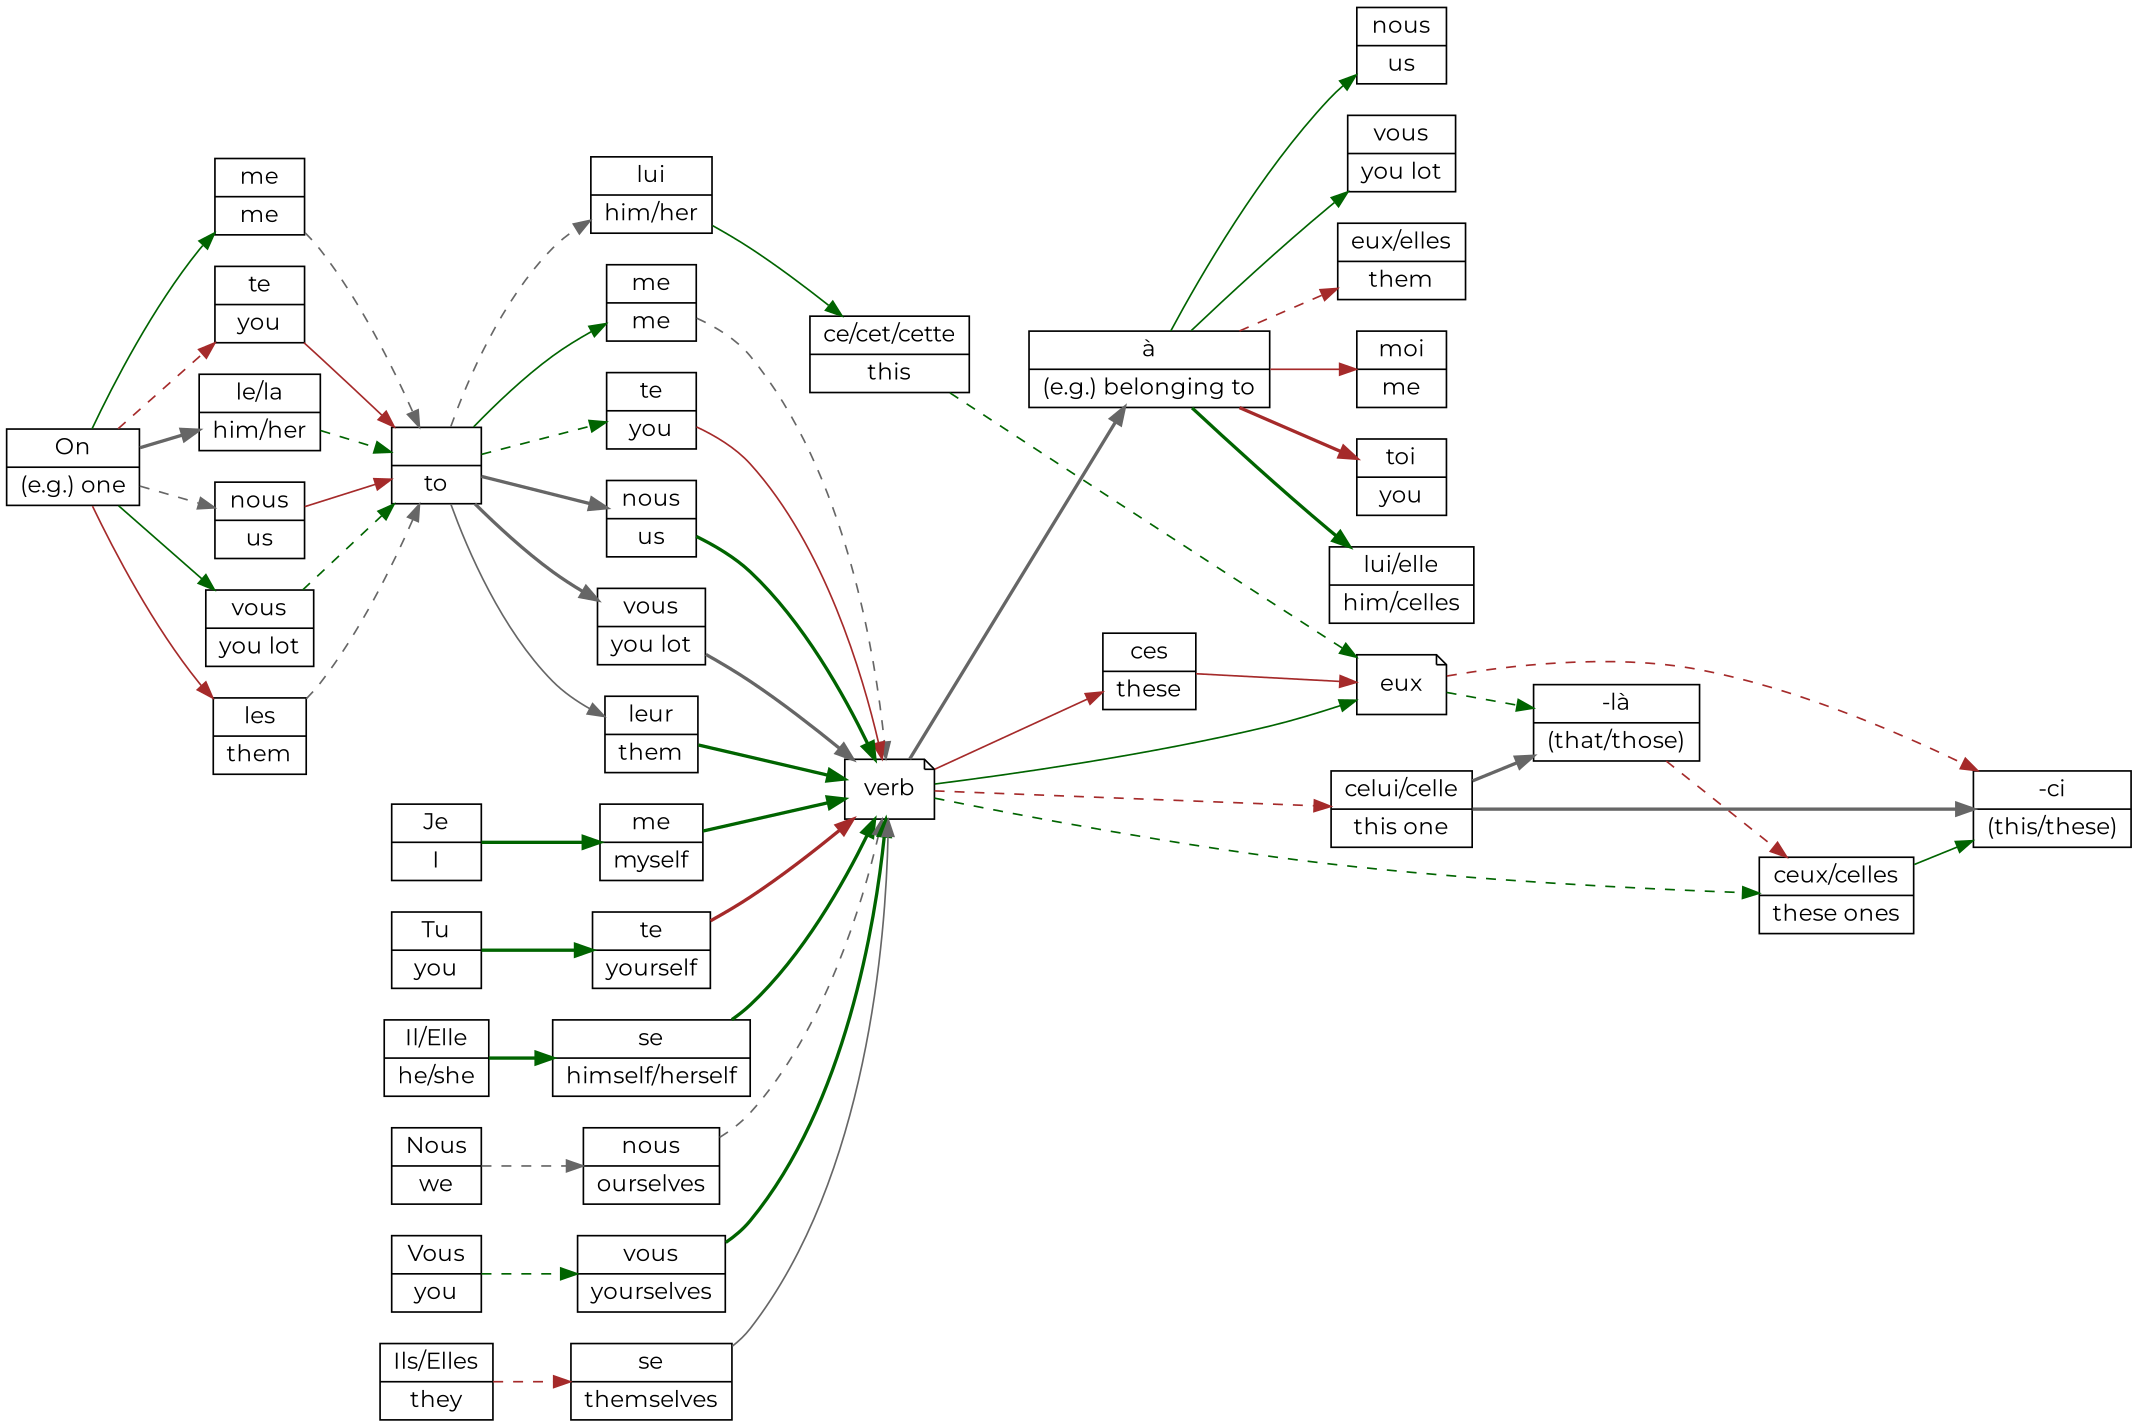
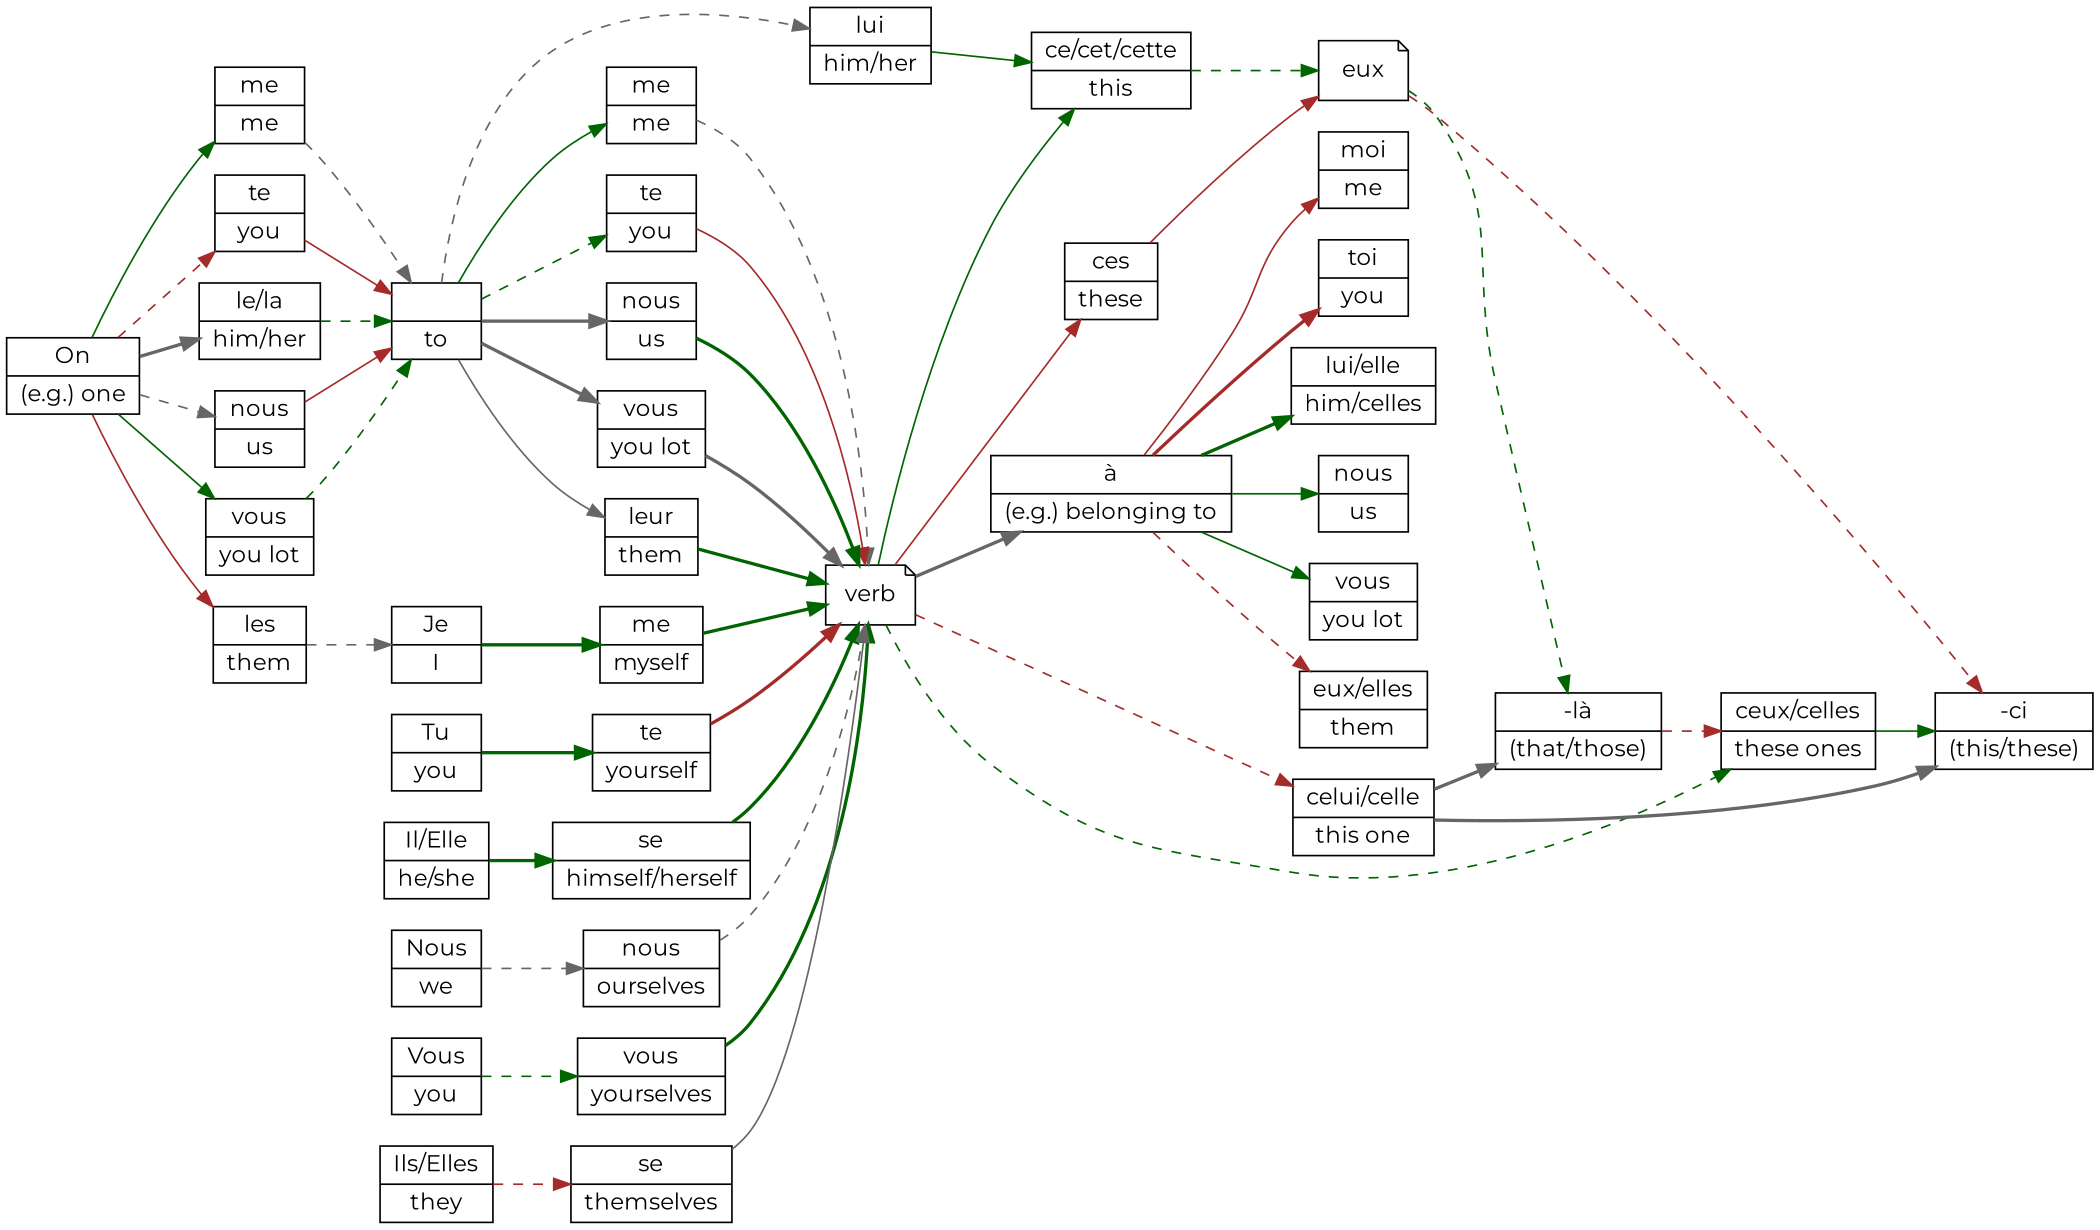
  digraph {
    fontname=Montserrat
    rankdir=LR
    node [fontname=Montserrat shape=record]
    edge [color=darkgreen fontname=Montserrat style=dashed]
    n1 [label="{On}|{(e.g.) one}"]
    n2 [label="{me}|{me}"]
    n3 [label="{te}|{you}"]
    n4 [label="{le/la}|{him/her}"]
    n5 [label="{nous}|{us}"]
    n6 [label="{vous}|{you lot}"]
    n7 [label="{les}|{them}"]
    n8 [label="{}|{to}"]
    n9 [label="{me}|{me}"]
    n10 [label="{te}|{you}"]
    n11 [label="{lui}|{him/her}"]
    n12 [label="{nous}|{us}"]
    n13 [label="{vous}|{you lot}"]
    n14 [label="{leur}|{them}"]
    n15 [label=verb shape=note]
    n16 [label="{ce/cet/cette}|{this}"]
    n17 [label="{à}|{(e.g.) belonging to}"]
    n18 [label="{ces}|{these}"]
    n19 [label="{celui/celle}|{this one}"]
    n20 [label="{ceux/celles}|{these ones}"]
    n21 [label="{moi}|{me}"]
    n22 [label="{toi}|{you}"]
    n23 [label="{lui/elle}|{him/celles}"]
    n24 [label="{nous}|{us}"]
    n25 [label="{vous}|{you lot}"]
    n26 [label="{eux/elles}|{them}"]
    n27 [label=eux shape=note]
    n28 [label="{-ci}|{(this/these)}"]
    n29 [label="{-là}|{(that/those)}"]
    n30 [label="{Je}|{I}"]
    n31 [label="{me}|{myself}"]
    n32 [label="{Tu}|{you}"]
    n33 [label="{te}|{yourself}"]
    n34 [label="{Il/Elle}|{he/she}"]
    n35 [label="{se}|{himself/herself}"]
    n36 [label="{Nous}|{we}"]
    n37 [label="{nous}|{ourselves}"]
    n38 [label="{Vous}|{you}"]
    n39 [label="{vous}|{yourselves}"]
    n40 [label="{Ils/Elles}|{they}"]
    n41 [label="{se}|{themselves}"]
    n1 -> n2 [style=solid]
    n1 -> n3 [color=brown]
    n1 -> n4 [color=gray40 style=bold]
    n1 -> n5 [color=gray40]
    n1 -> n6 [style=solid]
    n1 -> n7 [color=brown style=solid]
    n2 -> n8 [color=gray40]
    n3 -> n8 [color=brown style=solid]
    n4 -> n8
    n5 -> n8 [color=brown style=solid]
    n6 -> n8
-   n7 -> n8 [color=gray40]
+   n7 -> n30 [color=gray40]
    n8 -> n9 [style=solid]
    n8 -> n10
    n8 -> n11 [color=gray40]
    n8 -> n12 [color=gray40 style=bold]
    n8 -> n13 [color=gray40 style=bold]
    n8 -> n14 [color=gray40 style=solid]
    n9 -> n15 [color=gray40]
    n10 -> n15 [color=brown style=solid]
    n11 -> n16 [style=solid]
    n12 -> n15 [style=bold]
    n13 -> n15 [color=gray40 style=bold]
    n14 -> n15 [style=bold]
-   n15 -> n27 [style=solid]
+   n15 -> n16 [style=solid]
    n15 -> n17 [color=gray40 style=bold]
    n15 -> n18 [color=brown style=solid]
    n15 -> n19 [color=brown]
    n15 -> n20
    n16 -> n27
    n17 -> n21 [color=brown style=solid]
    n17 -> n22 [color=brown style=bold]
    n17 -> n23 [style=bold]
    n17 -> n24 [style=solid]
    n17 -> n25 [style=solid]
    n17 -> n26 [color=brown]
    n18 -> n27 [color=brown style=solid]
    n19 -> n28 [color=gray40 style=bold]
    n19 -> n29 [color=gray40 style=bold]
    n20 -> n28 [style=solid]
    n27 -> n28 [color=brown]
    n27 -> n29
    n29 -> n20 [color=brown]
    n30 -> n31 [style=bold]
    n31 -> n15 [style=bold]
    n32 -> n33 [style=bold]
    n33 -> n15 [color=brown style=bold]
    n34 -> n35 [style=bold]
    n35 -> n15 [style=bold]
    n36 -> n37 [color=gray40]
    n37 -> n15 [color=gray40]
    n38 -> n39
    n39 -> n15 [style=bold]
    n40 -> n41 [color=brown]
    n41 -> n15 [color=gray40 style=solid]
  }
